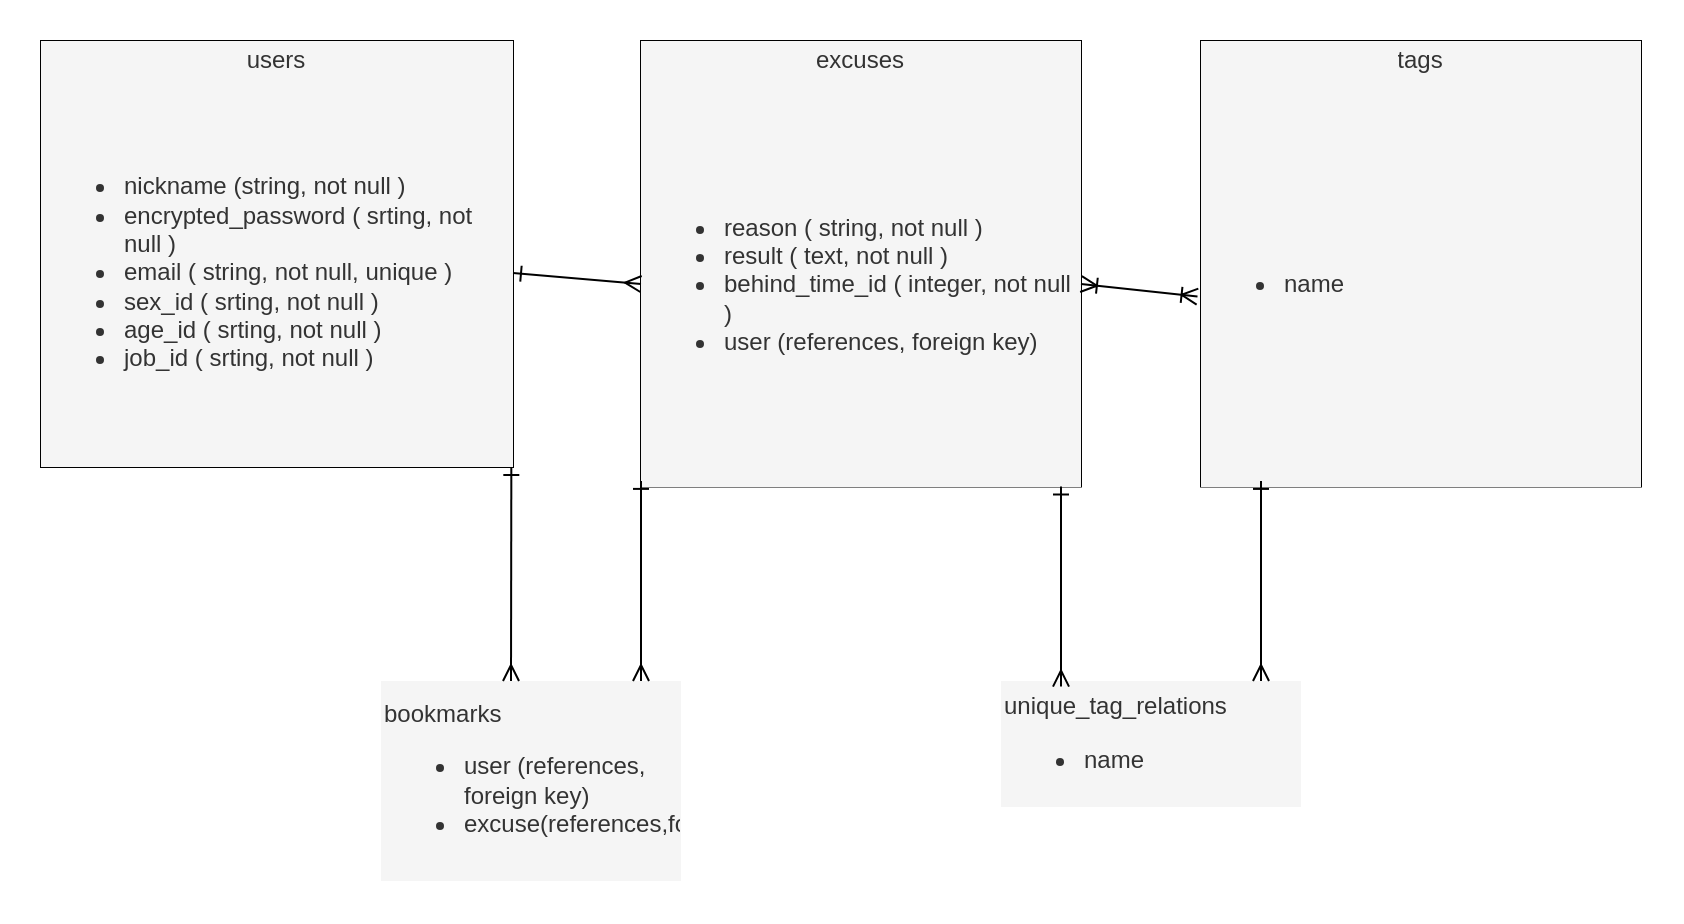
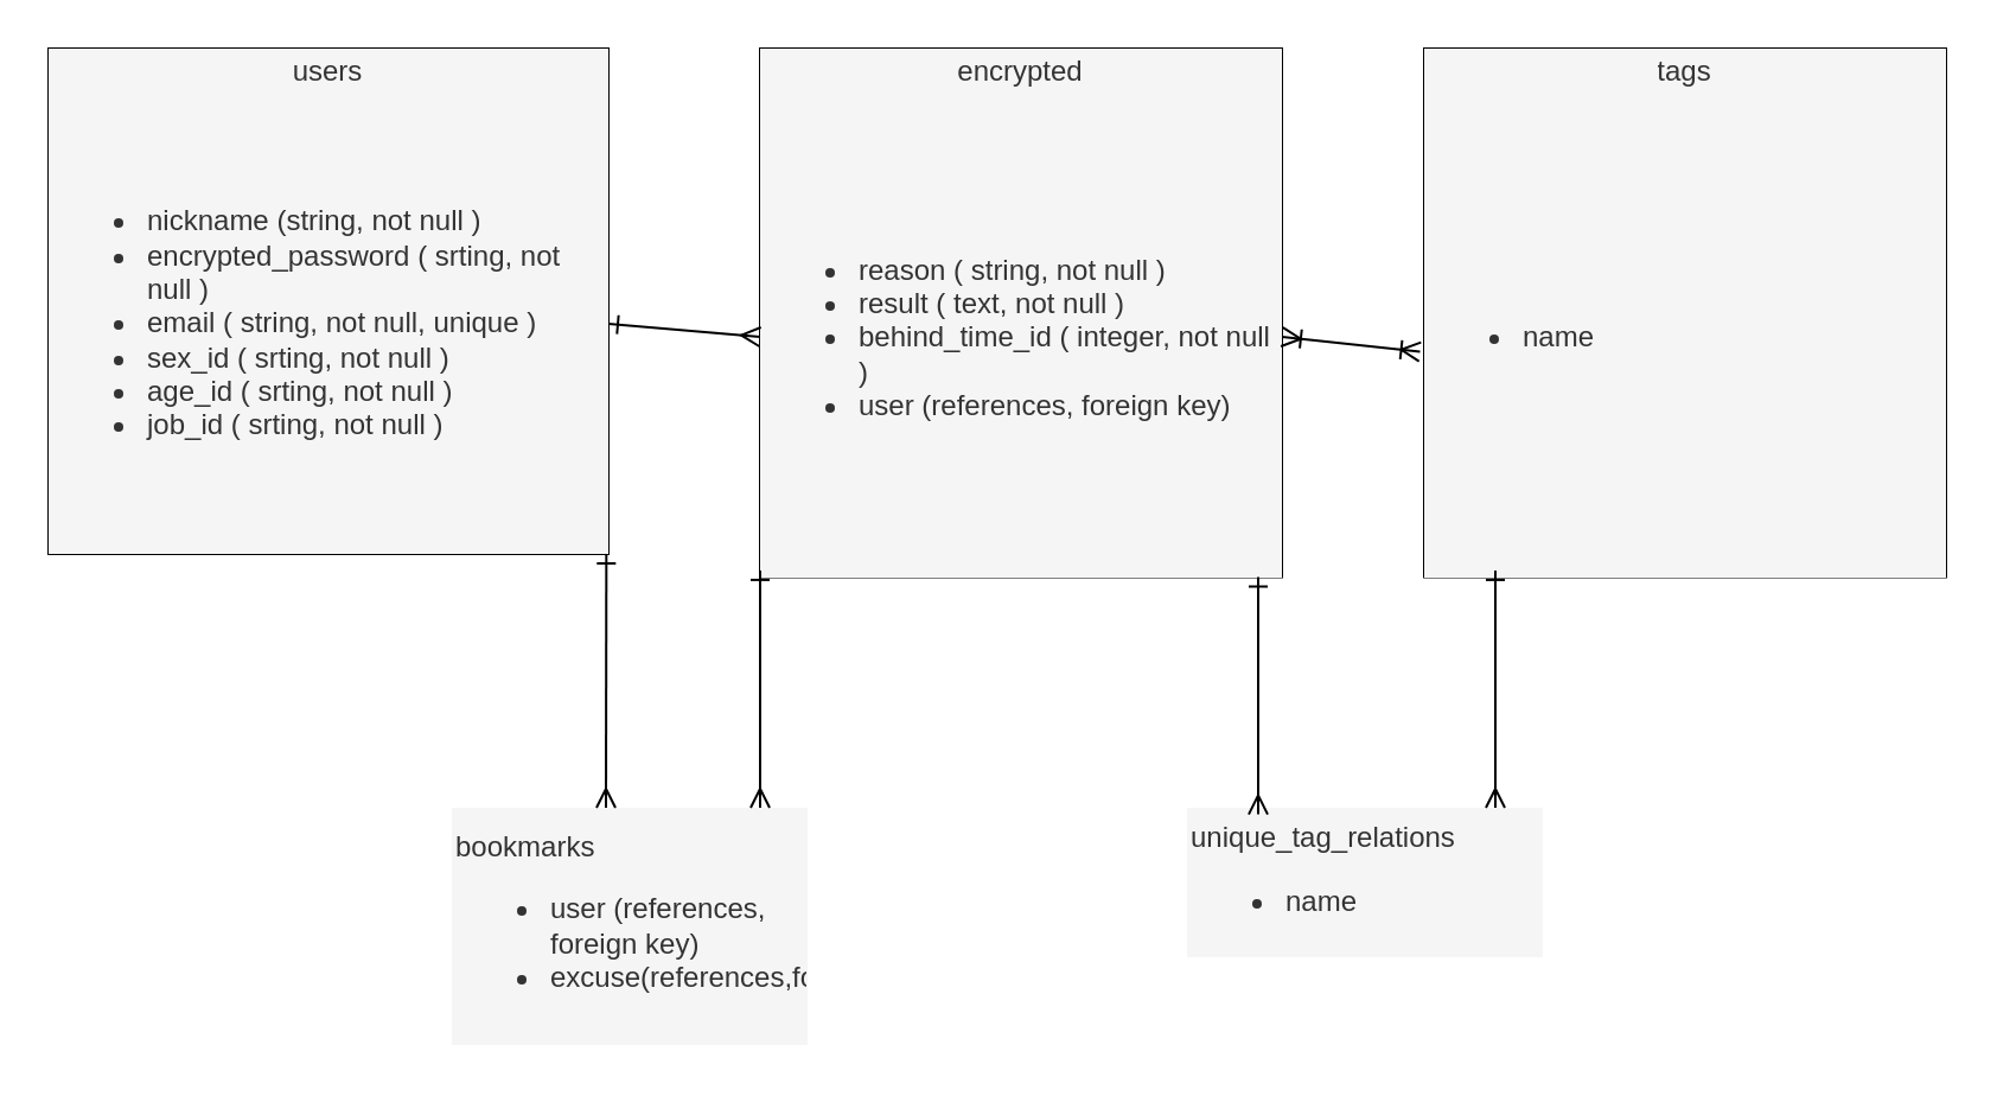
  <mxCell id="0" />
  <mxCell id="1" parent="0" />
  <mxCell id="2" value="" style="shape=table;startSize=0;container=1;collapsible=0;childLayout=tableLayout;" vertex="1" parent="1"><mxGeometry x="20" width="236" height="213" as="geometry" y="20" /></mxCell>
  <mxCell id="3" value="" style="shape=partialRectangle;collapsible=0;dropTarget=0;pointerEvents=0;fillColor=none;top=0;left=0;bottom=0;right=0;points=[[0,0.5],[1,0.5]];portConstraint=eastwest;verticalAlign=bottom;" vertex="1" parent="2"><mxGeometry width="236" height="19" as="geometry" /></mxCell>
  <mxCell id="4" value="users" style="shape=partialRectangle;html=1;whiteSpace=wrap;connectable=0;overflow=hidden;fillColor=#f5f5f5;top=0;left=0;bottom=0;right=0;strokeColor=#666666;fontColor=#333333;strokeWidth=10;" vertex="1" parent="3"><mxGeometry width="236" height="19" as="geometry" /></mxCell>
  <mxCell id="5" value="" style="shape=partialRectangle;collapsible=0;dropTarget=0;pointerEvents=0;fillColor=none;top=0;left=0;bottom=0;right=0;points=[[0,0.5],[1,0.5]];portConstraint=eastwest;" vertex="1" parent="2"><mxGeometry y="19" width="236" height="194" as="geometry" /></mxCell>
  <mxCell id="6" value="&lt;ul&gt;&lt;li&gt;nickname (string, not null )&lt;/li&gt;&lt;li&gt;encrypted_password ( srting, not null )&lt;/li&gt;&lt;li&gt;email ( string, not null, unique )&lt;/li&gt;&lt;li&gt;sex_id ( srting, not null )&lt;/li&gt;&lt;li&gt;age_id ( srting, not null )&lt;/li&gt;&lt;li&gt;job_id ( srting, not null )&lt;/li&gt;&lt;/ul&gt;" style="shape=partialRectangle;html=1;whiteSpace=wrap;connectable=0;overflow=hidden;top=0;left=0;bottom=0;right=0;align=left;fillColor=#f5f5f5;strokeColor=#666666;fontColor=#333333;" vertex="1" parent="5"><mxGeometry width="236" height="194" as="geometry" /></mxCell>
  <mxCell id="7" value="" style="shape=table;startSize=0;container=1;collapsible=0;childLayout=tableLayout;" vertex="1" parent="1"><mxGeometry x="320" width="220" height="222.75" as="geometry" y="20" /></mxCell>
  <mxCell id="8" value="" style="shape=partialRectangle;collapsible=0;dropTarget=0;pointerEvents=0;top=0;left=0;bottom=0;right=0;points=[[0,0.5],[1,0.5]];portConstraint=eastwest;fillColor=#f5f5f5;strokeColor=#666666;fontColor=#333333;" vertex="1" parent="7"><mxGeometry width="220" height="20" as="geometry" /></mxCell>
- <mxCell id="9" value="excuses" style="shape=partialRectangle;html=1;whiteSpace=wrap;connectable=0;overflow=hidden;top=0;left=0;bottom=0;right=0;fillColor=#f5f5f5;strokeColor=#666666;fontColor=#333333;" vertex="1" parent="8"><mxGeometry width="220" height="20" as="geometry" /></mxCell>
+ <mxCell id="9" value="encrypted" style="shape=partialRectangle;html=1;whiteSpace=wrap;connectable=0;overflow=hidden;top=0;left=0;bottom=0;right=0;fillColor=#f5f5f5;strokeColor=#666666;fontColor=#333333;" vertex="1" parent="8"><mxGeometry width="220" height="20" as="geometry" /></mxCell>
  <mxCell id="10" value="" style="shape=partialRectangle;collapsible=0;dropTarget=0;pointerEvents=0;fillColor=none;top=0;left=0;bottom=0;right=0;points=[[0,0.5],[1,0.5]];portConstraint=eastwest;strokeWidth=10;" vertex="1" parent="7"><mxGeometry y="20" width="220" height="203" as="geometry" /></mxCell>
  <mxCell id="11" value="&lt;ul&gt;&lt;li&gt;reason ( string, not null )&lt;/li&gt;&lt;li&gt;result ( text, not null )&lt;/li&gt;&lt;li&gt;behind_time_id ( integer, not null )&lt;/li&gt;&lt;li&gt;user (references, foreign key)&lt;/li&gt;&lt;/ul&gt;" style="shape=partialRectangle;html=1;whiteSpace=wrap;connectable=0;overflow=hidden;top=0;left=0;bottom=0;right=0;fillColor=#f5f5f5;strokeColor=#666666;fontColor=#333333;align=left;verticalAlign=middle;" vertex="1" parent="10"><mxGeometry width="220" height="203" as="geometry" /></mxCell>
  <mxCell id="12" value="" style="shape=table;startSize=0;container=1;collapsible=0;childLayout=tableLayout;" vertex="1" parent="1"><mxGeometry x="600" width="220" height="222.75" as="geometry" y="20" /></mxCell>
  <mxCell id="13" value="" style="shape=partialRectangle;collapsible=0;dropTarget=0;pointerEvents=0;top=0;left=0;bottom=0;right=0;points=[[0,0.5],[1,0.5]];portConstraint=eastwest;fillColor=#f5f5f5;strokeColor=#666666;fontColor=#333333;" vertex="1" parent="12"><mxGeometry width="220" height="20" as="geometry" /></mxCell>
  <mxCell id="14" value="tags" style="shape=partialRectangle;html=1;whiteSpace=wrap;connectable=0;overflow=hidden;top=0;left=0;bottom=0;right=0;fillColor=#f5f5f5;strokeColor=#666666;fontColor=#333333;" vertex="1" parent="13"><mxGeometry width="220" height="20" as="geometry" /></mxCell>
  <mxCell id="15" value="" style="shape=partialRectangle;collapsible=0;dropTarget=0;pointerEvents=0;fillColor=none;top=0;left=0;bottom=0;right=0;points=[[0,0.5],[1,0.5]];portConstraint=eastwest;strokeWidth=10;" vertex="1" parent="12"><mxGeometry y="20" width="220" height="203" as="geometry" /></mxCell>
  <mxCell id="16" value="&lt;ul&gt;&lt;li&gt;name&lt;/li&gt;&lt;/ul&gt;" style="shape=partialRectangle;html=1;whiteSpace=wrap;connectable=0;overflow=hidden;top=0;left=0;bottom=0;right=0;fillColor=#f5f5f5;strokeColor=#666666;fontColor=#333333;align=left;verticalAlign=middle;" vertex="1" parent="15"><mxGeometry width="220" height="203" as="geometry" /></mxCell>
  <mxCell id="17" value="&lt;div&gt;unique_tag_relations&lt;/div&gt;&lt;ul&gt;&lt;li&gt;name&lt;/li&gt;&lt;/ul&gt;" style="shape=partialRectangle;html=1;whiteSpace=wrap;connectable=0;overflow=hidden;top=0;left=0;bottom=0;right=0;fillColor=#f5f5f5;strokeColor=#666666;fontColor=#333333;align=left;verticalAlign=middle;" vertex="1" parent="1"><mxGeometry x="500" y="340" width="150" height="63" as="geometry" /></mxCell>
  <mxCell id="18" value="&lt;div&gt;bookmarks&lt;/div&gt;&lt;ul&gt;&lt;li&gt;user (references, foreign key)&lt;/li&gt;&lt;li&gt;excuse(references,forei)&lt;/li&gt;&lt;/ul&gt;" style="shape=partialRectangle;html=1;whiteSpace=wrap;connectable=0;overflow=hidden;top=0;left=0;bottom=0;right=0;fillColor=#f5f5f5;strokeColor=#666666;fontColor=#333333;align=left;verticalAlign=middle;" vertex="1" parent="1"><mxGeometry x="190" y="340" width="150" height="100" as="geometry" /></mxCell>
  <mxCell id="19" style="edgeStyle=none;rounded=0;orthogonalLoop=1;jettySize=auto;html=1;endArrow=ERmany;endFill=0;startArrow=ERone;startFill=0;exitX=0;exitY=0.985;exitDx=0;exitDy=0;exitPerimeter=0;" edge="1" parent="1" source="10"><mxGeometry relative="1" as="geometry"><mxPoint x="320" y="340" as="targetPoint" /><mxPoint x="311.14" y="254.828" as="sourcePoint" /><Array as="points" /></mxGeometry></mxCell>
  <mxCell id="20" style="edgeStyle=none;rounded=0;orthogonalLoop=1;jettySize=auto;html=1;endArrow=ERmany;endFill=0;startArrow=ERone;startFill=0;exitX=1;exitY=0.5;exitDx=0;exitDy=0;entryX=0;entryY=0.5;entryDx=0;entryDy=0;" edge="1" parent="1" source="5" target="10"><mxGeometry relative="1" as="geometry"><mxPoint x="250" y="340" as="targetPoint" /><mxPoint x="250" y="239.955" as="sourcePoint" /><Array as="points" /></mxGeometry></mxCell>
  <mxCell id="21" style="edgeStyle=none;rounded=0;orthogonalLoop=1;jettySize=auto;html=1;endArrow=ERmany;endFill=0;startArrow=ERone;startFill=0;exitX=0;exitY=0.985;exitDx=0;exitDy=0;exitPerimeter=0;" edge="1" parent="1"><mxGeometry relative="1" as="geometry"><mxPoint x="530" y="342.79" as="targetPoint" /><mxPoint x="530" y="242.745" as="sourcePoint" /><Array as="points" /></mxGeometry></mxCell>
  <mxCell id="22" style="edgeStyle=none;rounded=0;orthogonalLoop=1;jettySize=auto;html=1;endArrow=ERmany;endFill=0;startArrow=ERone;startFill=0;exitX=0;exitY=0.985;exitDx=0;exitDy=0;exitPerimeter=0;" edge="1" parent="1"><mxGeometry relative="1" as="geometry"><mxPoint x="630" y="340" as="targetPoint" /><mxPoint x="630" y="239.955" as="sourcePoint" /><Array as="points" /></mxGeometry></mxCell>
  <mxCell id="23" style="edgeStyle=none;rounded=0;orthogonalLoop=1;jettySize=auto;html=1;endArrow=ERmany;endFill=0;startArrow=ERone;startFill=0;exitX=0;exitY=0.985;exitDx=0;exitDy=0;exitPerimeter=0;" edge="1" parent="1"><mxGeometry relative="1" as="geometry"><mxPoint x="255" y="340" as="targetPoint" /><mxPoint x="255.17" y="232.995" as="sourcePoint" /><Array as="points" /></mxGeometry></mxCell>
  <mxCell id="24" style="edgeStyle=none;rounded=0;orthogonalLoop=1;jettySize=auto;html=1;endArrow=ERoneToMany;endFill=0;startArrow=ERoneToMany;startFill=0;exitX=-0.008;exitY=0.531;exitDx=0;exitDy=0;exitPerimeter=0;entryX=1;entryY=0.5;entryDx=0;entryDy=0;" edge="1" parent="1" source="15" target="10"><mxGeometry relative="1" as="geometry"><mxPoint x="580" y="310.04" as="targetPoint" /><mxPoint x="580" y="209.995" as="sourcePoint" /><Array as="points" /></mxGeometry></mxCell>
